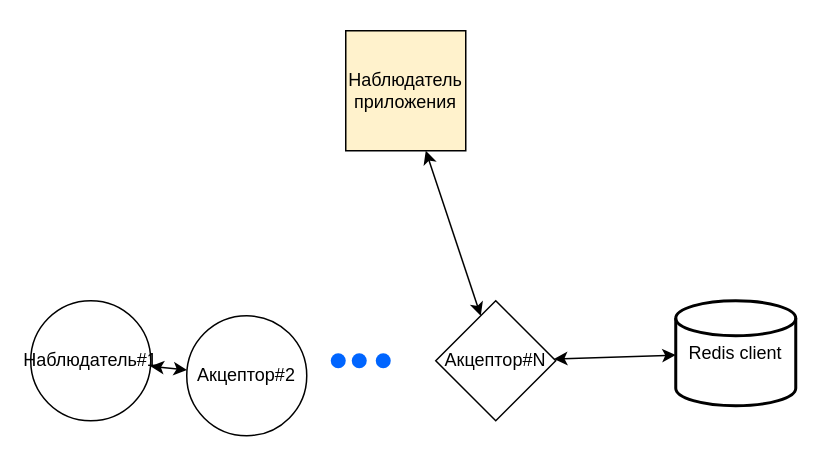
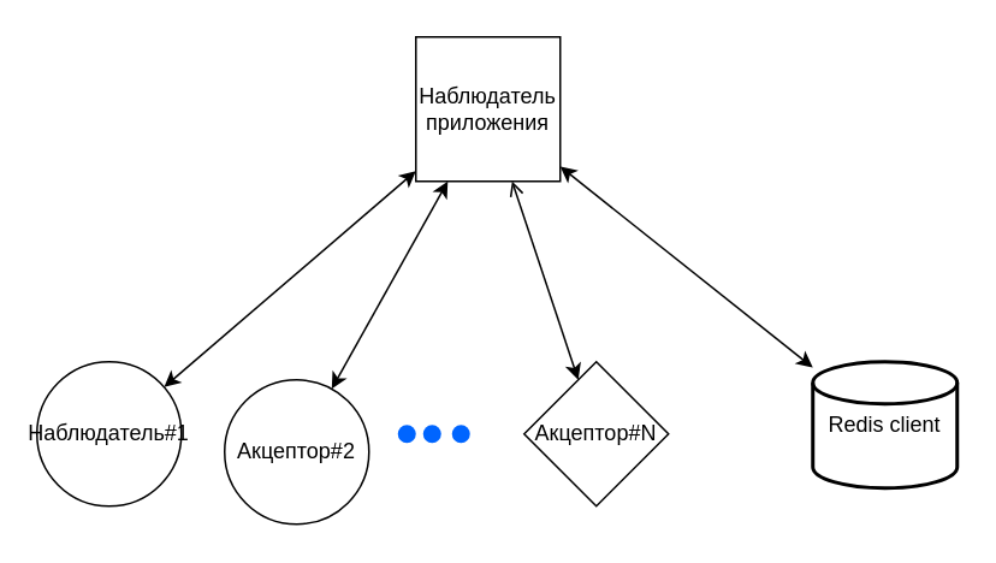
  <mxCell id="0" />
  <mxCell id="1" parent="0" />
- <mxCell id="2" value="Наблюдатель приложения" style="whiteSpace=wrap;html=1;aspect=fixed;fillColor=#fff2cc;" vertex="1" parent="1"><mxGeometry x="230" y="20" width="80" height="80" as="geometry" /></mxCell>
+ <mxCell id="2" value="Наблюдатель приложения" style="whiteSpace=wrap;html=1;aspect=fixed;" vertex="1" parent="1"><mxGeometry x="230" y="20" width="80" height="80" as="geometry" /></mxCell>
  <mxCell id="3" value="Наблюдатель#1" style="ellipse;whiteSpace=wrap;html=1;aspect=fixed;" vertex="1" parent="1"><mxGeometry x="20" y="200" width="80" height="80" as="geometry" /></mxCell>
  <mxCell id="4" value="Акцептор#2" style="ellipse;whiteSpace=wrap;html=1;aspect=fixed;" vertex="1" parent="1"><mxGeometry x="124" y="210" width="80" height="80" as="geometry" /></mxCell>
  <mxCell id="5" value="Акцептор#N" style="rhombus;whiteSpace=wrap;html=1;aspect=fixed;" vertex="1" parent="1"><mxGeometry x="290" y="200" width="80" height="80" as="geometry" /></mxCell>
  <mxCell id="6" value="" style="group" vertex="1" connectable="0" parent="1"><mxGeometry x="220" y="235" width="40" height="10" as="geometry" /></mxCell>
  <mxCell id="7" value="" style="shape=ellipse;fillColor=#0065FF;strokeColor=none;html=1;sketch=0;" vertex="1" parent="6"><mxGeometry width="10" height="10" as="geometry" /></mxCell>
  <mxCell id="8" value="" style="shape=ellipse;fillColor=#0065FF;strokeColor=none;html=1;sketch=0;" vertex="1" parent="6"><mxGeometry x="14" width="10" height="10" as="geometry" /></mxCell>
  <mxCell id="9" value="" style="shape=ellipse;fillColor=#0065FF;strokeColor=none;html=1;sketch=0;" vertex="1" parent="6"><mxGeometry x="30" width="10" height="10" as="geometry" /></mxCell>
  <mxCell id="10" value="Redis client" style="strokeWidth=2;html=1;shape=mxgraph.flowchart.database;whiteSpace=wrap;" vertex="1" parent="1"><mxGeometry x="450" y="200" width="80" height="70" as="geometry" /></mxCell>
- <mxCell id="11" value="" style="endArrow=classic;startArrow=classic;html=1;rounded=0;" edge="1" parent="1" source="3" target="4"><mxGeometry width="50" height="50" relative="1" as="geometry"><mxPoint x="220" y="170" as="sourcePoint" /><mxPoint x="270" y="120" as="targetPoint" /></mxGeometry></mxCell>
- <mxCell id="13" value="" style="endArrow=classic;startArrow=classic;html=1;rounded=0;" edge="1" parent="1" source="5" target="2"><mxGeometry width="50" height="50" relative="1" as="geometry"><mxPoint x="198.104" y="218.078" as="sourcePoint" /><mxPoint x="279.778" y="110" as="targetPoint" /></mxGeometry></mxCell>
- <mxCell id="14" value="" style="endArrow=classic;startArrow=classic;html=1;rounded=0;" edge="1" parent="1" source="10" target="5"><mxGeometry width="50" height="50" relative="1" as="geometry"><mxPoint x="208.104" y="228.078" as="sourcePoint" /><mxPoint x="289.778" y="120" as="targetPoint" /></mxGeometry></mxCell>
+ <mxCell id="11" value="" style="endArrow=classic;startArrow=classic;html=1;rounded=0;" edge="1" parent="1" source="3" target="2"><mxGeometry width="50" height="50" relative="1" as="geometry"><mxPoint x="220" y="170" as="sourcePoint" /><mxPoint x="270" y="120" as="targetPoint" /></mxGeometry></mxCell>
+ <mxCell id="12" value="" style="endArrow=classic;startArrow=classic;html=1;rounded=0;" edge="1" parent="1" source="4" target="2"><mxGeometry width="50" height="50" relative="1" as="geometry"><mxPoint x="102.022" y="226.029" as="sourcePoint" /><mxPoint x="270" y="100" as="targetPoint" /></mxGeometry></mxCell>
+ <mxCell id="13" value="" style="endArrow=open;startArrow=classic;html=1;rounded=0;" edge="1" parent="1" source="5" target="2"><mxGeometry width="50" height="50" relative="1" as="geometry"><mxPoint x="198.104" y="218.078" as="sourcePoint" /><mxPoint x="279.778" y="110" as="targetPoint" /></mxGeometry></mxCell>
+ <mxCell id="14" value="" style="endArrow=classic;startArrow=classic;html=1;rounded=0;" edge="1" parent="1" source="10" target="2"><mxGeometry width="50" height="50" relative="1" as="geometry"><mxPoint x="208.104" y="228.078" as="sourcePoint" /><mxPoint x="289.778" y="120" as="targetPoint" /></mxGeometry></mxCell>
